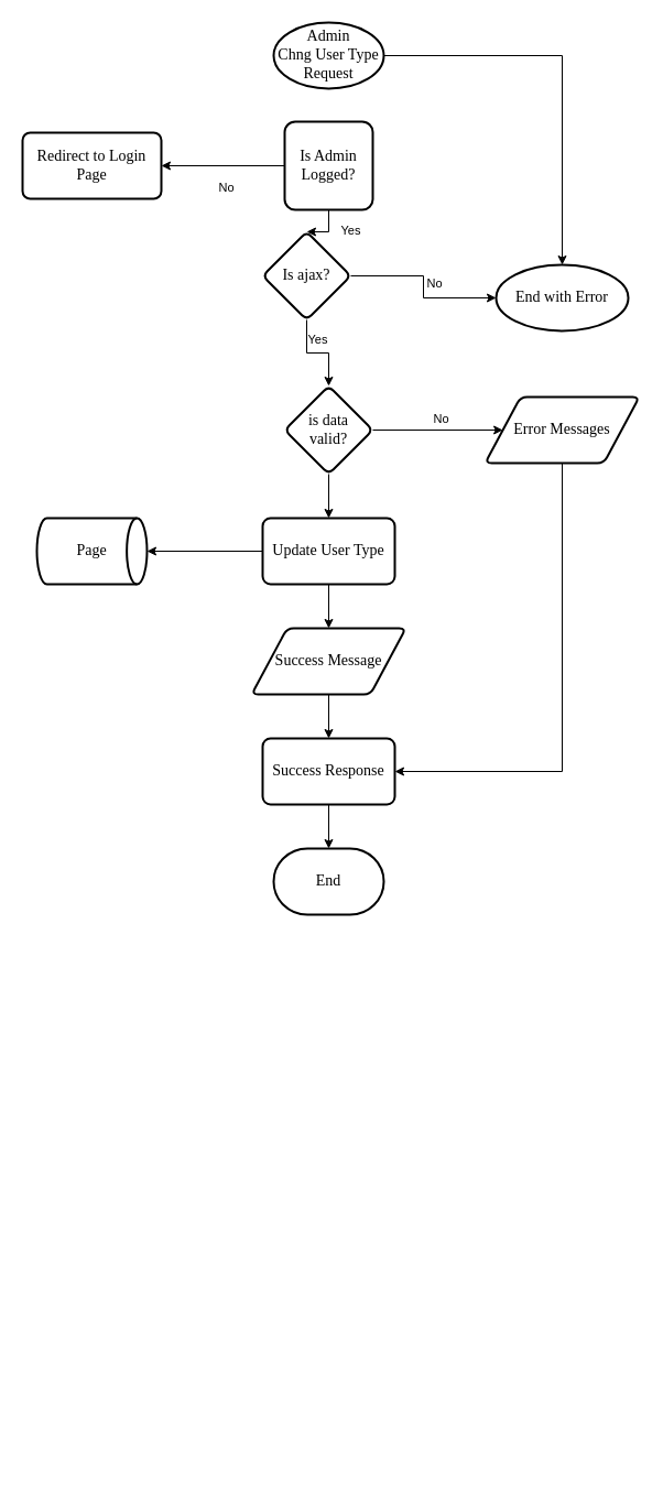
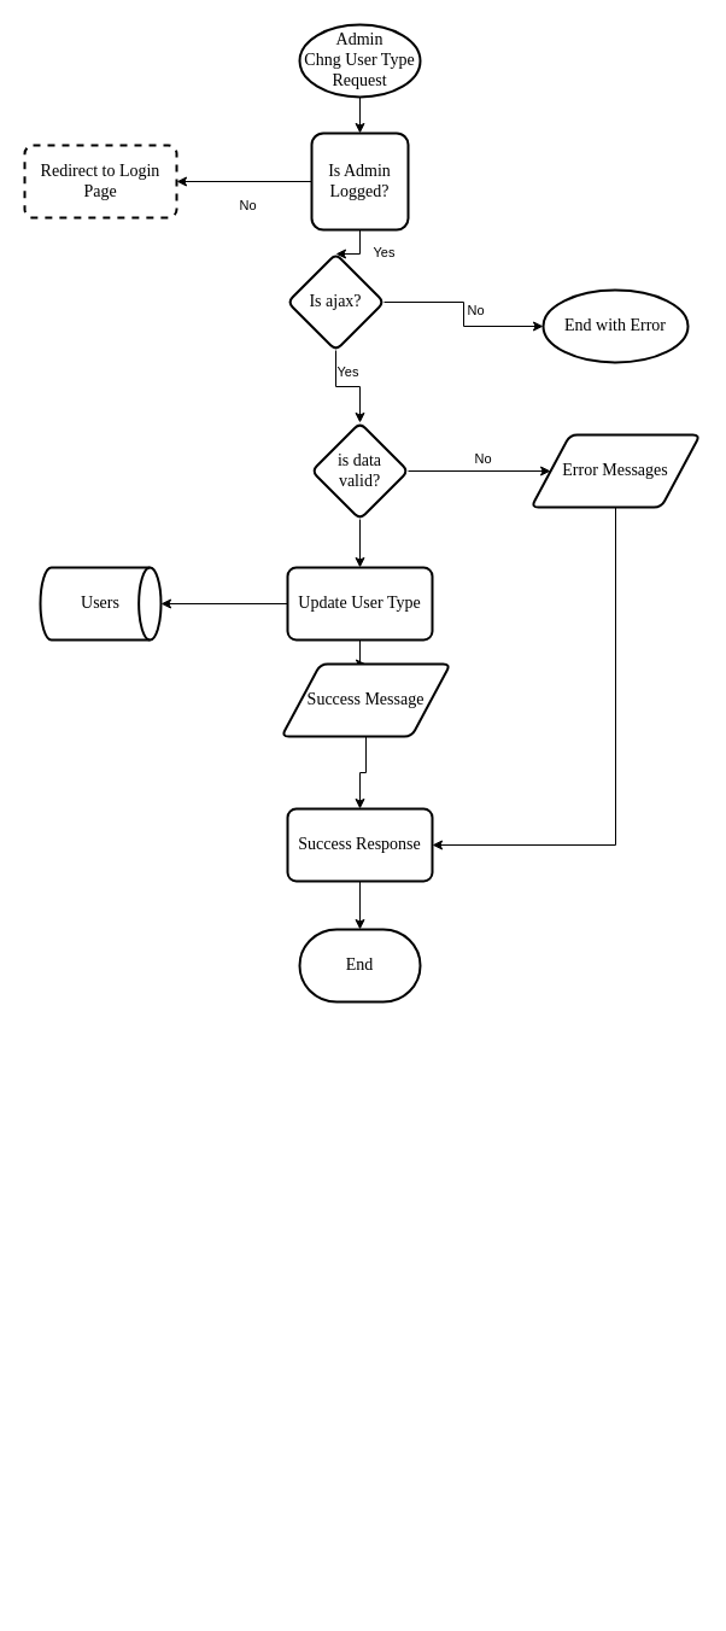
  <mxCell id="0" />
  <mxCell id="1" parent="0" />
- <mxCell id="2" style="edgeStyle=orthogonalEdgeStyle;rounded=0;orthogonalLoop=1;jettySize=auto;html=1;" edge="1" parent="1" source="3" target="12"><mxGeometry relative="1" as="geometry" /></mxCell>
+ <mxCell id="2" style="edgeStyle=orthogonalEdgeStyle;rounded=0;orthogonalLoop=1;jettySize=auto;html=1;" edge="1" parent="1" source="3" target="7"><mxGeometry relative="1" as="geometry" /></mxCell>
  <mxCell id="3" value="Admin&lt;br&gt;Chng User Type Request" style="strokeWidth=2;html=1;shape=mxgraph.flowchart.start_1;whiteSpace=wrap;fontFamily=Times New Roman;fontSize=14;" vertex="1" parent="1"><mxGeometry x="248" y="20" width="100" height="60" as="geometry" /></mxCell>
  <mxCell id="4" value="" style="edgeStyle=elbowEdgeStyle;rounded=0;orthogonalLoop=1;jettySize=auto;html=1;" edge="1" parent="1"><mxGeometry relative="1" as="geometry"><mxPoint x="298" y="1330" as="sourcePoint" /></mxGeometry></mxCell>
  <mxCell id="5" value="No" style="edgeStyle=orthogonalEdgeStyle;rounded=0;orthogonalLoop=1;jettySize=auto;html=1;" edge="1" parent="1" source="7" target="8"><mxGeometry x="-0.061" y="20" relative="1" as="geometry"><mxPoint as="offset" /></mxGeometry></mxCell>
  <mxCell id="6" value="Yes" style="edgeStyle=orthogonalEdgeStyle;rounded=0;orthogonalLoop=1;jettySize=auto;html=1;" edge="1" parent="1" source="7" target="11"><mxGeometry x="-0.071" y="20" relative="1" as="geometry"><mxPoint x="298" y="230" as="targetPoint" /><mxPoint as="offset" /></mxGeometry></mxCell>
  <mxCell id="7" value="Is Admin&lt;br&gt;Logged?" style="whiteSpace=wrap;html=1;fontSize=14;fontFamily=Times New Roman;strokeWidth=2;arcSize=12;rounded=1;" vertex="1" parent="1"><mxGeometry x="258" y="110" width="80" height="80" as="geometry" /></mxCell>
- <mxCell id="8" value="Redirect to Login Page" style="rounded=1;whiteSpace=wrap;html=1;absoluteArcSize=1;arcSize=14;strokeWidth=2;fontFamily=Times New Roman;fontSize=14;" vertex="1" parent="1"><mxGeometry x="20" y="120" width="126" height="60" as="geometry" /></mxCell>
+ <mxCell id="8" value="Redirect to Login Page" style="rounded=1;whiteSpace=wrap;html=1;absoluteArcSize=1;arcSize=14;strokeWidth=2;fontFamily=Times New Roman;fontSize=14;dashed=1;" vertex="1" parent="1"><mxGeometry x="20" y="120" width="126" height="60" as="geometry" /></mxCell>
  <mxCell id="9" value="No" style="edgeStyle=orthogonalEdgeStyle;rounded=0;orthogonalLoop=1;jettySize=auto;html=1;" edge="1" parent="1" source="11" target="12"><mxGeometry x="-0.046" y="10" relative="1" as="geometry"><mxPoint x="510" y="270" as="targetPoint" /><mxPoint as="offset" /></mxGeometry></mxCell>
  <mxCell id="10" value="Yes" style="edgeStyle=orthogonalEdgeStyle;rounded=0;orthogonalLoop=1;jettySize=auto;html=1;" edge="1" parent="1" source="11" target="17"><mxGeometry y="12" relative="1" as="geometry"><mxPoint as="offset" /></mxGeometry></mxCell>
  <mxCell id="11" value="Is ajax?" style="rhombus;whiteSpace=wrap;html=1;fontSize=14;fontFamily=Times New Roman;strokeWidth=2;rounded=1;arcSize=12;" vertex="1" parent="1"><mxGeometry x="238" y="210" width="80" height="80" as="geometry" /></mxCell>
  <mxCell id="12" value="End with Error" style="ellipse;whiteSpace=wrap;html=1;fontSize=14;fontFamily=Times New Roman;strokeWidth=2;rounded=1;arcSize=12;" vertex="1" parent="1"><mxGeometry x="450" y="240" width="120" height="60" as="geometry" /></mxCell>
  <mxCell id="13" style="edgeStyle=orthogonalEdgeStyle;rounded=0;orthogonalLoop=1;jettySize=auto;html=1;" edge="1" parent="1"><mxGeometry relative="1" as="geometry"><mxPoint x="537" y="1010" as="sourcePoint" /></mxGeometry></mxCell>
  <mxCell id="14" value="End" style="strokeWidth=2;html=1;shape=mxgraph.flowchart.terminator;whiteSpace=wrap;fontFamily=Times New Roman;fontSize=14;" vertex="1" parent="1"><mxGeometry x="248" y="770" width="100" height="60" as="geometry" /></mxCell>
  <mxCell id="15" value="No" style="edgeStyle=orthogonalEdgeStyle;rounded=0;orthogonalLoop=1;jettySize=auto;html=1;" edge="1" parent="1" source="17" target="19"><mxGeometry x="0.057" y="10" relative="1" as="geometry"><mxPoint as="offset" /></mxGeometry></mxCell>
  <mxCell id="16" value="" style="edgeStyle=orthogonalEdgeStyle;rounded=0;orthogonalLoop=1;jettySize=auto;html=1;" edge="1" parent="1" source="17" target="24"><mxGeometry relative="1" as="geometry" /></mxCell>
  <mxCell id="17" value="is data &lt;br&gt;valid?" style="rhombus;whiteSpace=wrap;html=1;fontSize=14;fontFamily=Times New Roman;strokeWidth=2;rounded=1;arcSize=12;" vertex="1" parent="1"><mxGeometry x="258" y="350" width="80" height="80" as="geometry" /></mxCell>
  <mxCell id="18" value="" style="edgeStyle=orthogonalEdgeStyle;rounded=0;orthogonalLoop=1;jettySize=auto;html=1;" edge="1" parent="1" source="19" target="21"><mxGeometry relative="1" as="geometry"><Array as="points"><mxPoint x="510" y="700" /></Array></mxGeometry></mxCell>
  <mxCell id="19" value="Error Messages" style="shape=parallelogram;html=1;strokeWidth=2;perimeter=parallelogramPerimeter;whiteSpace=wrap;rounded=1;arcSize=12;size=0.23;fontFamily=Times New Roman;fontSize=14;" vertex="1" parent="1"><mxGeometry x="440" y="360" width="140" height="60" as="geometry" /></mxCell>
  <mxCell id="20" style="edgeStyle=orthogonalEdgeStyle;rounded=0;orthogonalLoop=1;jettySize=auto;html=1;" edge="1" parent="1" source="21" target="14"><mxGeometry relative="1" as="geometry" /></mxCell>
  <mxCell id="21" value="Success Response" style="whiteSpace=wrap;html=1;fontSize=14;fontFamily=Times New Roman;strokeWidth=2;rounded=1;arcSize=12;" vertex="1" parent="1"><mxGeometry x="238" y="670" width="120" height="60" as="geometry" /></mxCell>
  <mxCell id="22" style="edgeStyle=orthogonalEdgeStyle;rounded=0;orthogonalLoop=1;jettySize=auto;html=1;" edge="1" parent="1" source="24" target="25"><mxGeometry relative="1" as="geometry" /></mxCell>
  <mxCell id="23" style="edgeStyle=orthogonalEdgeStyle;rounded=0;orthogonalLoop=1;jettySize=auto;html=1;" edge="1" parent="1" source="24" target="27"><mxGeometry relative="1" as="geometry" /></mxCell>
  <mxCell id="24" value="Update User Type" style="whiteSpace=wrap;html=1;fontSize=14;fontFamily=Times New Roman;strokeWidth=2;rounded=1;arcSize=12;" vertex="1" parent="1"><mxGeometry x="238" y="470" width="120" height="60" as="geometry" /></mxCell>
- <mxCell id="25" value="Page" style="strokeWidth=2;html=1;shape=mxgraph.flowchart.direct_data;whiteSpace=wrap;fontFamily=Times New Roman;fontSize=14;" vertex="1" parent="1"><mxGeometry x="33" y="470" width="100" height="60" as="geometry" /></mxCell>
+ <mxCell id="25" value="Users" style="strokeWidth=2;html=1;shape=mxgraph.flowchart.direct_data;whiteSpace=wrap;fontFamily=Times New Roman;fontSize=14;" vertex="1" parent="1"><mxGeometry x="33" y="470" width="100" height="60" as="geometry" /></mxCell>
  <mxCell id="26" style="edgeStyle=orthogonalEdgeStyle;rounded=0;orthogonalLoop=1;jettySize=auto;html=1;" edge="1" parent="1" source="27" target="21"><mxGeometry relative="1" as="geometry" /></mxCell>
- <mxCell id="27" value="Success Message" style="shape=parallelogram;html=1;strokeWidth=2;perimeter=parallelogramPerimeter;whiteSpace=wrap;rounded=1;arcSize=12;size=0.23;fontFamily=Times New Roman;fontSize=14;" vertex="1" parent="1"><mxGeometry x="228" y="570" width="140" height="60" as="geometry" /></mxCell>
+ <mxCell id="27" value="Success Message" style="shape=parallelogram;html=1;strokeWidth=2;perimeter=parallelogramPerimeter;whiteSpace=wrap;rounded=1;arcSize=12;size=0.23;fontFamily=Times New Roman;fontSize=14;" vertex="1" parent="1"><mxGeometry x="233" y="550" width="140" height="60" as="geometry" /></mxCell>
